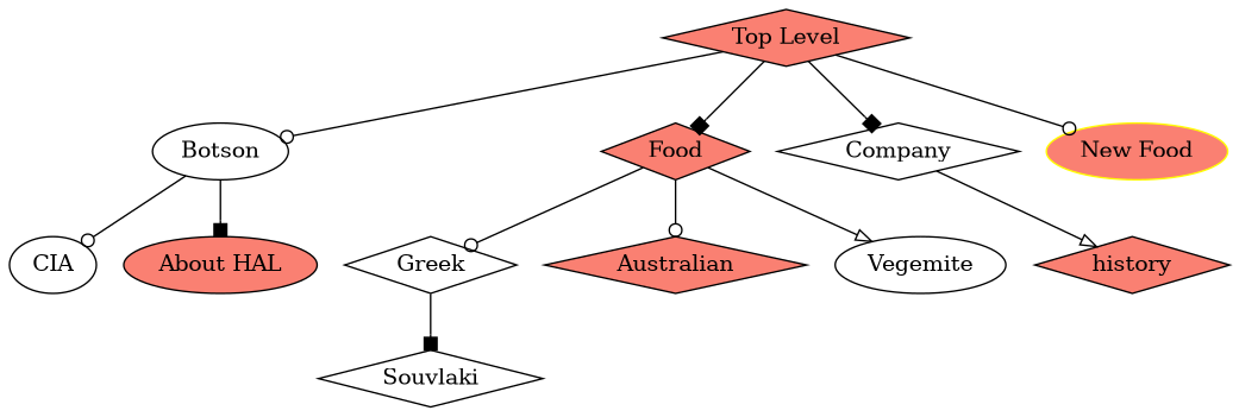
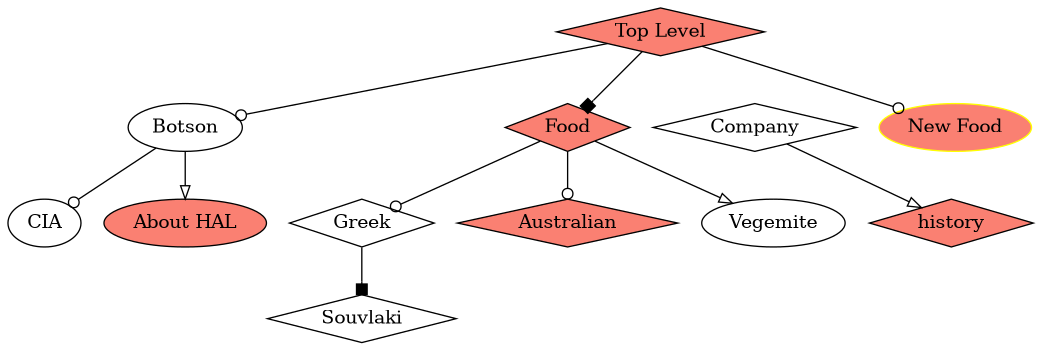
  digraph {
    node [fillcolor=salmon shape=diamond style=filled]
    edge [arrowhead=odot]
    n1 [label="Top Level"]
    n2 [fillcolor=white label=Botson shape=ellipse]
    n3 [label=Food]
    n4 [fillcolor=white label=Company]
    n5 [color=yellow label="New Food" shape=ellipse]
    n6 [fillcolor=white label=CIA shape=ellipse]
    n7 [label="About HAL" shape=ellipse]
    n8 [fillcolor=white label=Greek]
    n9 [label=Australian]
    n10 [fillcolor=white label=Vegemite shape=ellipse]
    n11 [label=history]
    n12 [fillcolor=white label=Souvlaki]
    n1 -> n2
    n1 -> n3 [arrowhead=box]
-   n1 -> n4 [arrowhead=box]
    n1 -> n5
    n2 -> n6
-   n2 -> n7 [arrowhead=box]
+   n2 -> n7 [arrowhead=onormal]
    n3 -> n8
    n3 -> n9
    n3 -> n10 [arrowhead=onormal]
    n4 -> n11 [arrowhead=onormal]
    n8 -> n12 [arrowhead=box]
  }
